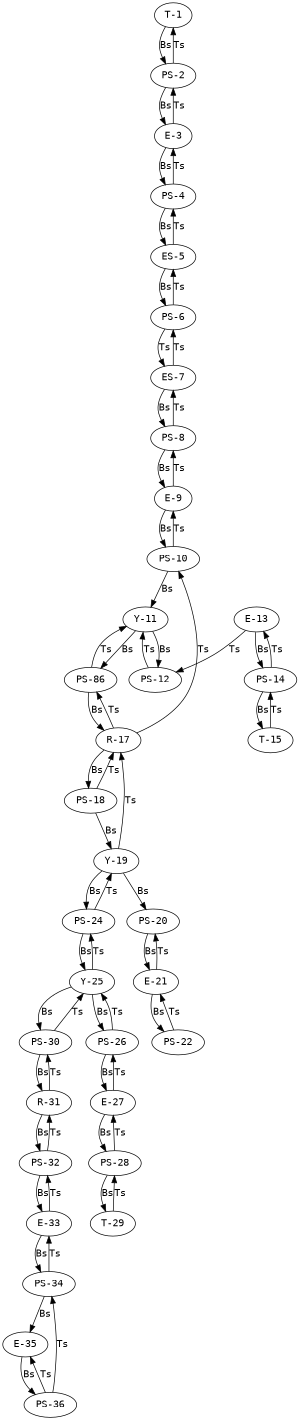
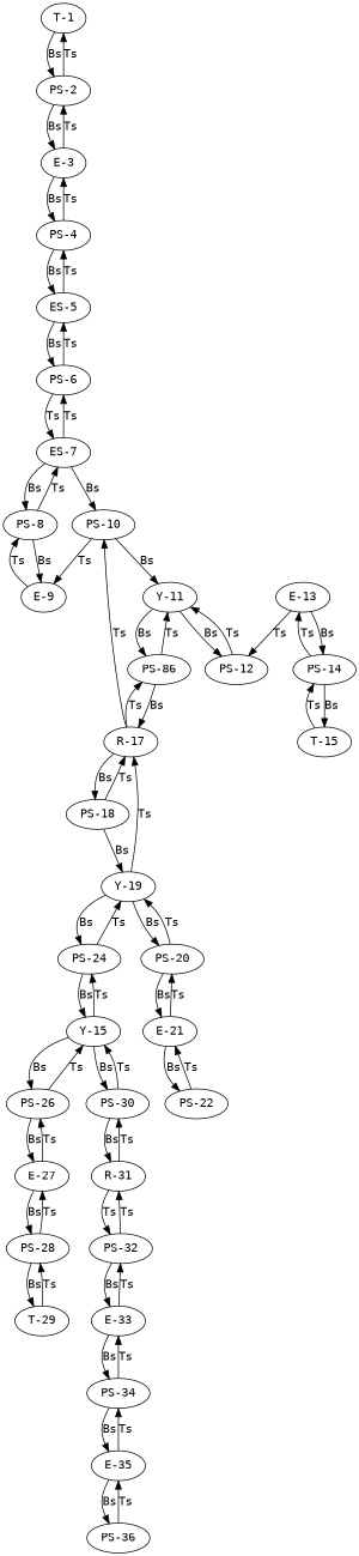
  digraph {
    fontname="DejaVu Sans Mono"
    node [fontname="DejaVu Sans Mono"]
    edge [fontname="DejaVu Sans Mono"]
    n1 [label="T-1"]
    n2 [label="PS-2"]
    n3 [label="E-3"]
    n4 [label="PS-4"]
    n5 [label="ES-5"]
    n6 [label="E-9"]
    n7 [label="PS-8"]
    n8 [label="PS-10"]
    n9 [label="ES-7"]
    n10 [label="Y-11"]
    n11 [label="PS-86"]
    n12 [label="PS-12"]
    n13 [label="R-17"]
    n14 [label="E-13"]
    n15 [label="PS-14"]
    n16 [label="T-15"]
    n17 [label="PS-18"]
    n18 [label="Y-19"]
    n19 [label="PS-24"]
    n20 [label="PS-20"]
-   n21 [label="Y-25"]
+   n21 [label="Y-15"]
    n22 [label="E-21"]
    n23 [label="PS-22"]
    n24 [label="PS-30"]
    n25 [label="PS-26"]
    n26 [label="R-31"]
    n27 [label="E-27"]
    n28 [label="PS-28"]
    n29 [label="T-29"]
    n30 [label="PS-32"]
    n31 [label="E-33"]
    n32 [label="PS-34"]
    n33 [label="E-35"]
    n34 [label="PS-36"]
    n35 [label="PS-6"]
    n1 -> n2 [label=Bs]
    n2 -> n1 [label=Ts]
    n2 -> n3 [label=Bs]
    n3 -> n2 [label=Ts]
    n3 -> n4 [label=Bs]
    n4 -> n3 [label=Ts]
    n4 -> n5 [label=Bs]
    n5 -> n4 [label=Ts]
    n5 -> n35 [label=Bs]
    n6 -> n7 [label=Ts]
-   n6 -> n8 [label=Bs]
+   n9 -> n8 [label=Bs]
    n7 -> n6 [label=Bs]
    n7 -> n9 [label=Ts]
    n8 -> n6 [label=Ts]
    n8 -> n10 [label=Bs]
    n9 -> n7 [label=Bs]
    n9 -> n35 [label=Ts]
    n10 -> n11 [label=Bs]
    n10 -> n12 [label=Bs]
    n11 -> n10 [label=Ts]
    n11 -> n13 [label=Bs]
    n12 -> n10 [label=Ts]
    n13 -> n8 [label=Ts]
    n13 -> n11 [label=Ts]
    n13 -> n17 [label=Bs]
    n14 -> n12 [label=Ts]
    n14 -> n15 [label=Bs]
    n15 -> n14 [label=Ts]
    n15 -> n16 [label=Bs]
    n16 -> n15 [label=Ts]
    n17 -> n13 [label=Ts]
    n17 -> n18 [label=Bs]
    n18 -> n13 [label=Ts]
    n18 -> n19 [label=Bs]
    n18 -> n20 [label=Bs]
    n19 -> n18 [label=Ts]
    n19 -> n21 [label=Bs]
+   n20 -> n18 [label=Ts]
    n20 -> n22 [label=Bs]
    n21 -> n19 [label=Ts]
    n21 -> n24 [label=Bs]
    n21 -> n25 [label=Bs]
    n22 -> n20 [label=Ts]
    n22 -> n23 [label=Bs]
    n23 -> n22 [label=Ts]
    n24 -> n21 [label=Ts]
    n24 -> n26 [label=Bs]
    n25 -> n21 [label=Ts]
    n25 -> n27 [label=Bs]
    n26 -> n24 [label=Ts]
-   n26 -> n30 [label=Bs]
+   n26 -> n30 [label=Ts]
    n27 -> n25 [label=Ts]
    n27 -> n28 [label=Bs]
    n28 -> n27 [label=Ts]
    n28 -> n29 [label=Bs]
    n29 -> n28 [label=Ts]
    n30 -> n26 [label=Ts]
    n30 -> n31 [label=Bs]
    n31 -> n30 [label=Ts]
    n31 -> n32 [label=Bs]
    n32 -> n31 [label=Ts]
    n32 -> n33 [label=Bs]
-   n34 -> n32 [label=Ts]
+   n33 -> n32 [label=Ts]
    n33 -> n34 [label=Bs]
    n34 -> n33 [label=Ts]
    n35 -> n5 [label=Ts]
    n35 -> n9 [label=Ts]
  }
